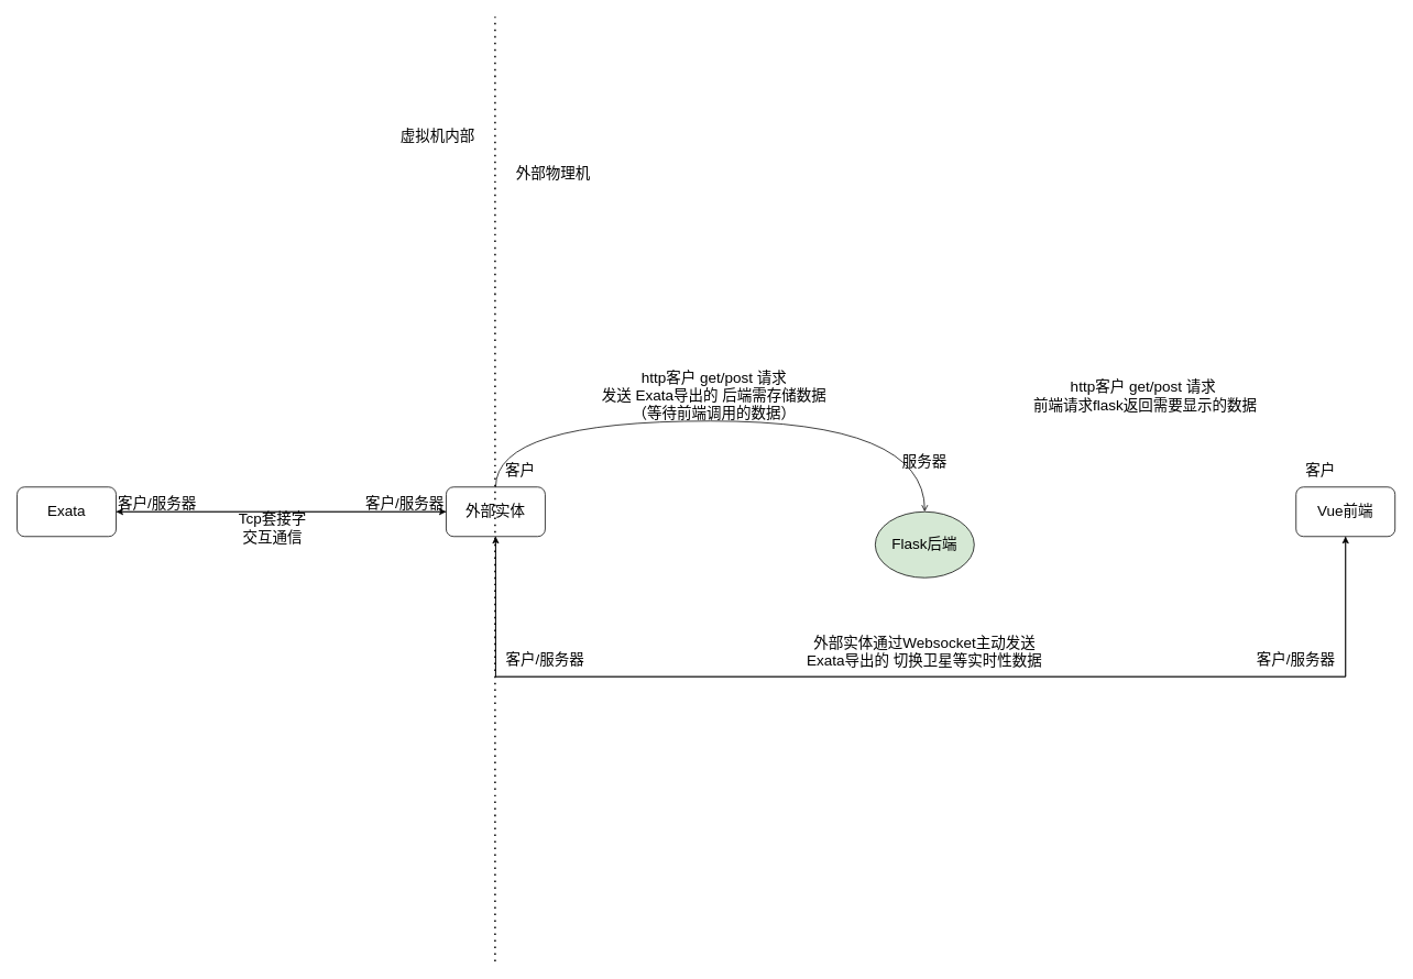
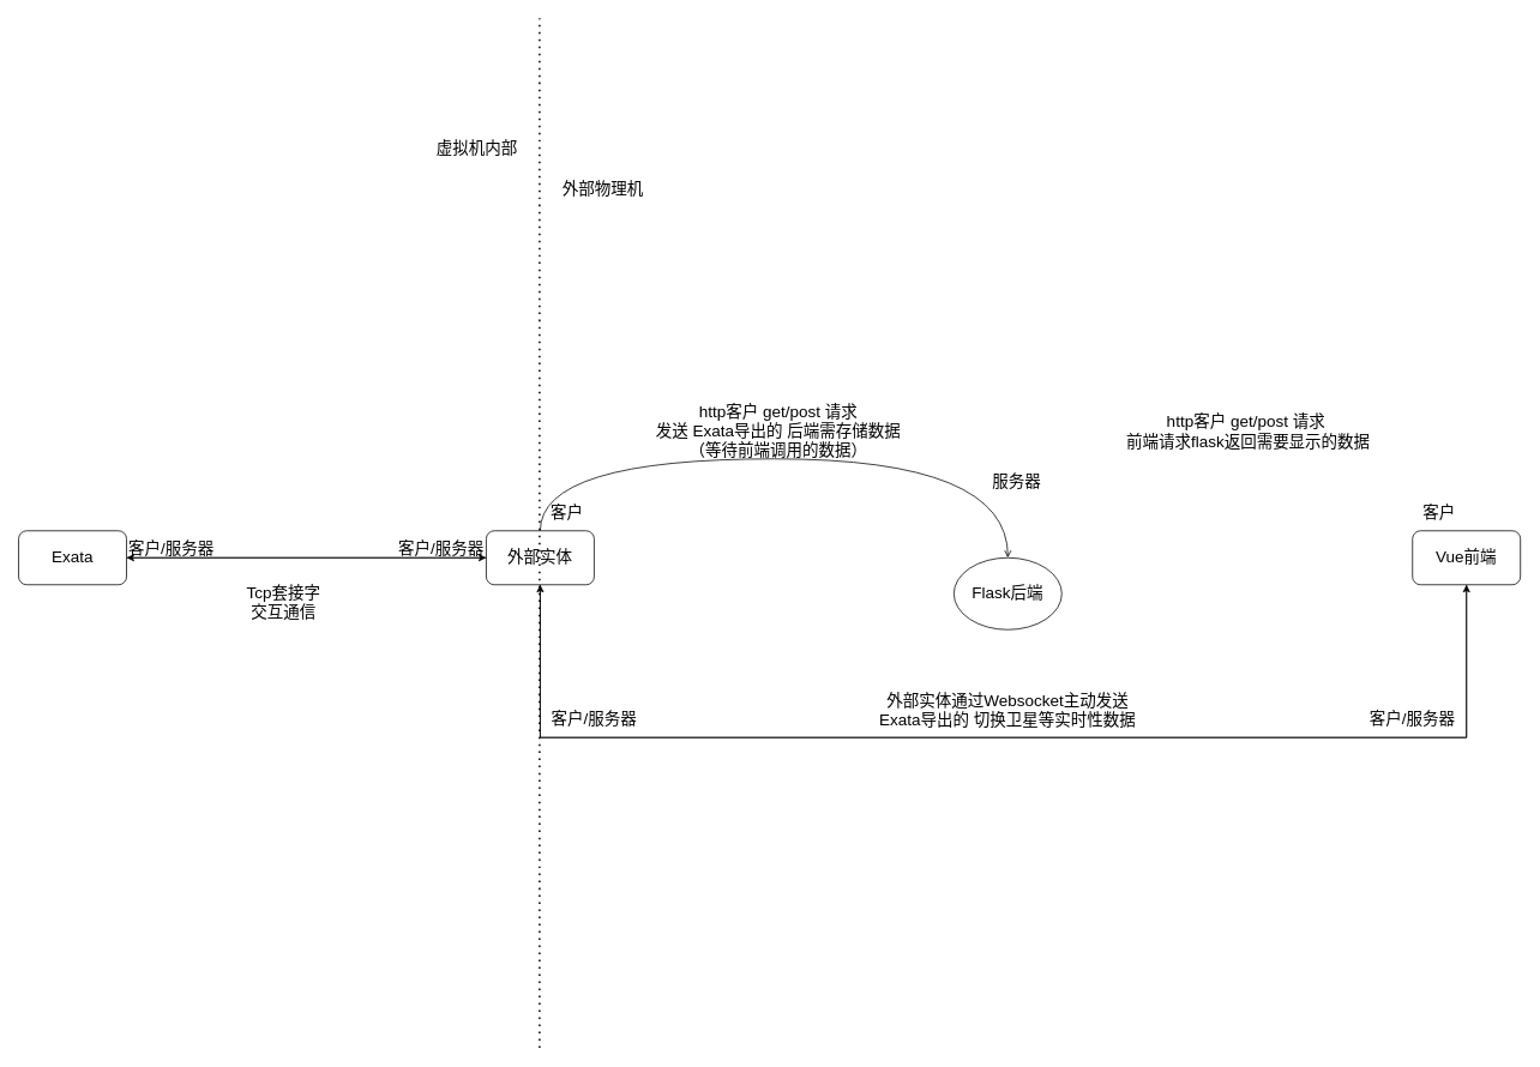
  <mxCell id="0" />
  <mxCell id="1" parent="0" />
  <mxCell id="2" style="edgeStyle=none;rounded=0;orthogonalLoop=1;jettySize=auto;html=1;exitX=1;exitY=0.5;exitDx=0;exitDy=0;entryX=0;entryY=0.5;entryDx=0;entryDy=0;" edge="1" parent="1" source="3" target="6"><mxGeometry relative="1" as="geometry" /></mxCell>
  <mxCell id="3" value="&lt;font style=&quot;font-size: 18px&quot;&gt;Exata&lt;/font&gt;" style="rounded=1;whiteSpace=wrap;html=1;" vertex="1" parent="1"><mxGeometry x="20" y="590" width="120" height="60" as="geometry" /></mxCell>
  <mxCell id="4" style="edgeStyle=orthogonalEdgeStyle;curved=1;rounded=0;orthogonalLoop=1;jettySize=auto;html=1;exitX=0.5;exitY=0;exitDx=0;exitDy=0;entryX=0.5;entryY=0;entryDx=0;entryDy=0;endArrow=open;" edge="1" parent="1" source="6" target="9"><mxGeometry relative="1" as="geometry"><Array as="points"><mxPoint x="600" y="510" /><mxPoint x="1120" y="510" /></Array></mxGeometry></mxCell>
  <mxCell id="5" style="edgeStyle=orthogonalEdgeStyle;rounded=0;orthogonalLoop=1;jettySize=auto;html=1;exitX=0.5;exitY=1;exitDx=0;exitDy=0;entryX=0.5;entryY=1;entryDx=0;entryDy=0;" edge="1" parent="1" source="6" target="8"><mxGeometry relative="1" as="geometry"><Array as="points"><mxPoint x="600" y="820" /><mxPoint x="1630" y="820" /></Array></mxGeometry></mxCell>
  <mxCell id="6" value="&lt;font style=&quot;font-size: 18px&quot;&gt;外部实体&lt;/font&gt;" style="rounded=1;whiteSpace=wrap;html=1;" vertex="1" parent="1"><mxGeometry x="540" y="590" width="120" height="60" as="geometry" /></mxCell>
  <mxCell id="7" style="edgeStyle=orthogonalEdgeStyle;rounded=0;orthogonalLoop=1;jettySize=auto;html=1;exitX=0.5;exitY=1;exitDx=0;exitDy=0;entryX=0.5;entryY=1;entryDx=0;entryDy=0;" edge="1" parent="1" source="8" target="6"><mxGeometry relative="1" as="geometry"><Array as="points"><mxPoint x="1630" y="820" /><mxPoint x="600" y="820" /></Array></mxGeometry></mxCell>
  <mxCell id="8" value="&lt;span style=&quot;font-size: 18px&quot;&gt;Vue前端&lt;br&gt;&lt;/span&gt;" style="rounded=1;whiteSpace=wrap;html=1;" vertex="1" parent="1"><mxGeometry x="1570" y="590" width="120" height="60" as="geometry" /></mxCell>
- <mxCell id="9" value="&lt;span style=&quot;font-size: 18px&quot;&gt;Flask后端&lt;/span&gt;" style="ellipse;whiteSpace=wrap;html=1;fillColor=#d5e8d4;" vertex="1" parent="1"><mxGeometry x="1060" y="620" width="120" height="80" as="geometry" /></mxCell>
+ <mxCell id="9" value="&lt;span style=&quot;font-size: 18px&quot;&gt;Flask后端&lt;/span&gt;" style="ellipse;whiteSpace=wrap;html=1;" vertex="1" parent="1"><mxGeometry x="1060" y="620" width="120" height="80" as="geometry" /></mxCell>
  <mxCell id="10" value="&lt;font style=&quot;font-size: 18px&quot;&gt;客户/服务器&lt;/font&gt;" style="text;html=1;strokeColor=none;fillColor=none;align=center;verticalAlign=middle;whiteSpace=wrap;rounded=0;" vertex="1" parent="1"><mxGeometry x="140" y="590" width="100" height="40" as="geometry" /></mxCell>
  <mxCell id="11" style="edgeStyle=none;rounded=0;orthogonalLoop=1;jettySize=auto;html=1;exitX=1;exitY=0.75;exitDx=0;exitDy=0;entryX=0;entryY=0.75;entryDx=0;entryDy=0;" edge="1" parent="1" source="12" target="10"><mxGeometry relative="1" as="geometry" /></mxCell>
  <mxCell id="12" value="&lt;font style=&quot;font-size: 18px&quot;&gt;客户/服务器&lt;/font&gt;" style="text;html=1;strokeColor=none;fillColor=none;align=center;verticalAlign=middle;whiteSpace=wrap;rounded=0;" vertex="1" parent="1"><mxGeometry x="440" y="590" width="100" height="40" as="geometry" /></mxCell>
  <mxCell id="13" value="&lt;font style=&quot;font-size: 18px&quot;&gt;客户&lt;/font&gt;" style="text;html=1;strokeColor=none;fillColor=none;align=center;verticalAlign=middle;whiteSpace=wrap;rounded=0;" vertex="1" parent="1"><mxGeometry x="580" y="550" width="100" height="40" as="geometry" /></mxCell>
  <mxCell id="14" value="&lt;font style=&quot;font-size: 18px&quot;&gt;客户&lt;/font&gt;" style="text;html=1;strokeColor=none;fillColor=none;align=center;verticalAlign=middle;whiteSpace=wrap;rounded=0;" vertex="1" parent="1"><mxGeometry x="1550" y="550" width="100" height="40" as="geometry" /></mxCell>
- <mxCell id="15" value="&lt;font style=&quot;font-size: 18px&quot;&gt;服务器&lt;/font&gt;" style="text;html=1;strokeColor=none;fillColor=none;align=center;verticalAlign=middle;whiteSpace=wrap;rounded=0;" vertex="1" parent="1"><mxGeometry x="1070" y="540" width="100" height="40" as="geometry" /></mxCell>
- <mxCell id="16" value="&lt;font style=&quot;font-size: 18px&quot;&gt;Tcp套接字交互通信&lt;br&gt;&lt;/font&gt;" style="text;html=1;strokeColor=none;fillColor=none;align=center;verticalAlign=middle;whiteSpace=wrap;rounded=0;" vertex="1" parent="1"><mxGeometry x="280" y="620" width="100" height="40" as="geometry" /></mxCell>
+ <mxCell id="15" value="&lt;font style=&quot;font-size: 18px&quot;&gt;服务器&lt;/font&gt;" style="text;html=1;strokeColor=none;fillColor=none;align=center;verticalAlign=middle;whiteSpace=wrap;rounded=0;" vertex="1" parent="1"><mxGeometry x="1080" y="515" width="100" height="40" as="geometry" /></mxCell>
+ <mxCell id="16" value="&lt;font style=&quot;font-size: 18px&quot;&gt;Tcp套接字交互通信&lt;br&gt;&lt;/font&gt;" style="text;html=1;strokeColor=none;fillColor=none;align=center;verticalAlign=middle;whiteSpace=wrap;rounded=0;" vertex="1" parent="1"><mxGeometry x="265" y="650" width="100" height="40" as="geometry" /></mxCell>
  <mxCell id="17" value="&lt;font style=&quot;font-size: 18px&quot;&gt;http客户 get/post 请求&lt;br&gt;发送 Exata导出的 后端需存储数据&lt;br&gt;（等待前端调用的数据）&lt;br&gt;&lt;/font&gt;" style="text;html=1;strokeColor=none;fillColor=none;align=center;verticalAlign=middle;whiteSpace=wrap;rounded=0;" vertex="1" parent="1"><mxGeometry x="720" y="460" width="290" height="40" as="geometry" /></mxCell>
  <mxCell id="18" value="&lt;font style=&quot;font-size: 18px&quot;&gt;http客户 get/post 请求&lt;br&gt;&amp;nbsp;前端请求flask返回需要显示的数据&lt;br&gt;&lt;/font&gt;" style="text;html=1;strokeColor=none;fillColor=none;align=center;verticalAlign=middle;whiteSpace=wrap;rounded=0;" vertex="1" parent="1"><mxGeometry x="1240" y="460" width="290" height="40" as="geometry" /></mxCell>
  <mxCell id="19" value="" style="endArrow=none;dashed=1;html=1;dashPattern=1 3;strokeWidth=2;edgeStyle=orthogonalEdgeStyle;curved=1;" edge="1" parent="1"><mxGeometry width="50" height="50" relative="1" as="geometry"><mxPoint x="599.29" y="1165" as="sourcePoint" /><mxPoint x="599.29" y="20" as="targetPoint" /></mxGeometry></mxCell>
  <mxCell id="20" value="&lt;font style=&quot;font-size: 18px&quot;&gt;虚拟机内部&lt;/font&gt;" style="text;html=1;strokeColor=none;fillColor=none;align=center;verticalAlign=middle;whiteSpace=wrap;rounded=0;" vertex="1" parent="1"><mxGeometry x="480" y="145" width="100" height="40" as="geometry" /></mxCell>
  <mxCell id="21" value="&lt;font style=&quot;font-size: 18px&quot;&gt;外部&lt;/font&gt;&lt;span style=&quot;font-size: 18px&quot;&gt;物理机&lt;/span&gt;" style="text;html=1;strokeColor=none;fillColor=none;align=center;verticalAlign=middle;whiteSpace=wrap;rounded=0;" vertex="1" parent="1"><mxGeometry x="620" y="190" width="100" height="40" as="geometry" /></mxCell>
  <mxCell id="22" value="&lt;font style=&quot;font-size: 18px&quot;&gt;外部实体通过Websocket主动发送 Exata导出的 切换卫星等实时性数据&lt;br&gt;&lt;/font&gt;" style="text;html=1;strokeColor=none;fillColor=none;align=center;verticalAlign=middle;whiteSpace=wrap;rounded=0;" vertex="1" parent="1"><mxGeometry x="975" y="770" width="290" height="40" as="geometry" /></mxCell>
  <mxCell id="23" value="&lt;font style=&quot;font-size: 18px&quot;&gt;客户/服务器&lt;/font&gt;" style="text;html=1;strokeColor=none;fillColor=none;align=center;verticalAlign=middle;whiteSpace=wrap;rounded=0;" vertex="1" parent="1"><mxGeometry x="610" y="780" width="100" height="40" as="geometry" /></mxCell>
  <mxCell id="24" value="&lt;font style=&quot;font-size: 18px&quot;&gt;客户/服务器&lt;/font&gt;" style="text;html=1;strokeColor=none;fillColor=none;align=center;verticalAlign=middle;whiteSpace=wrap;rounded=0;" vertex="1" parent="1"><mxGeometry x="1520" y="780" width="100" height="40" as="geometry" /></mxCell>
